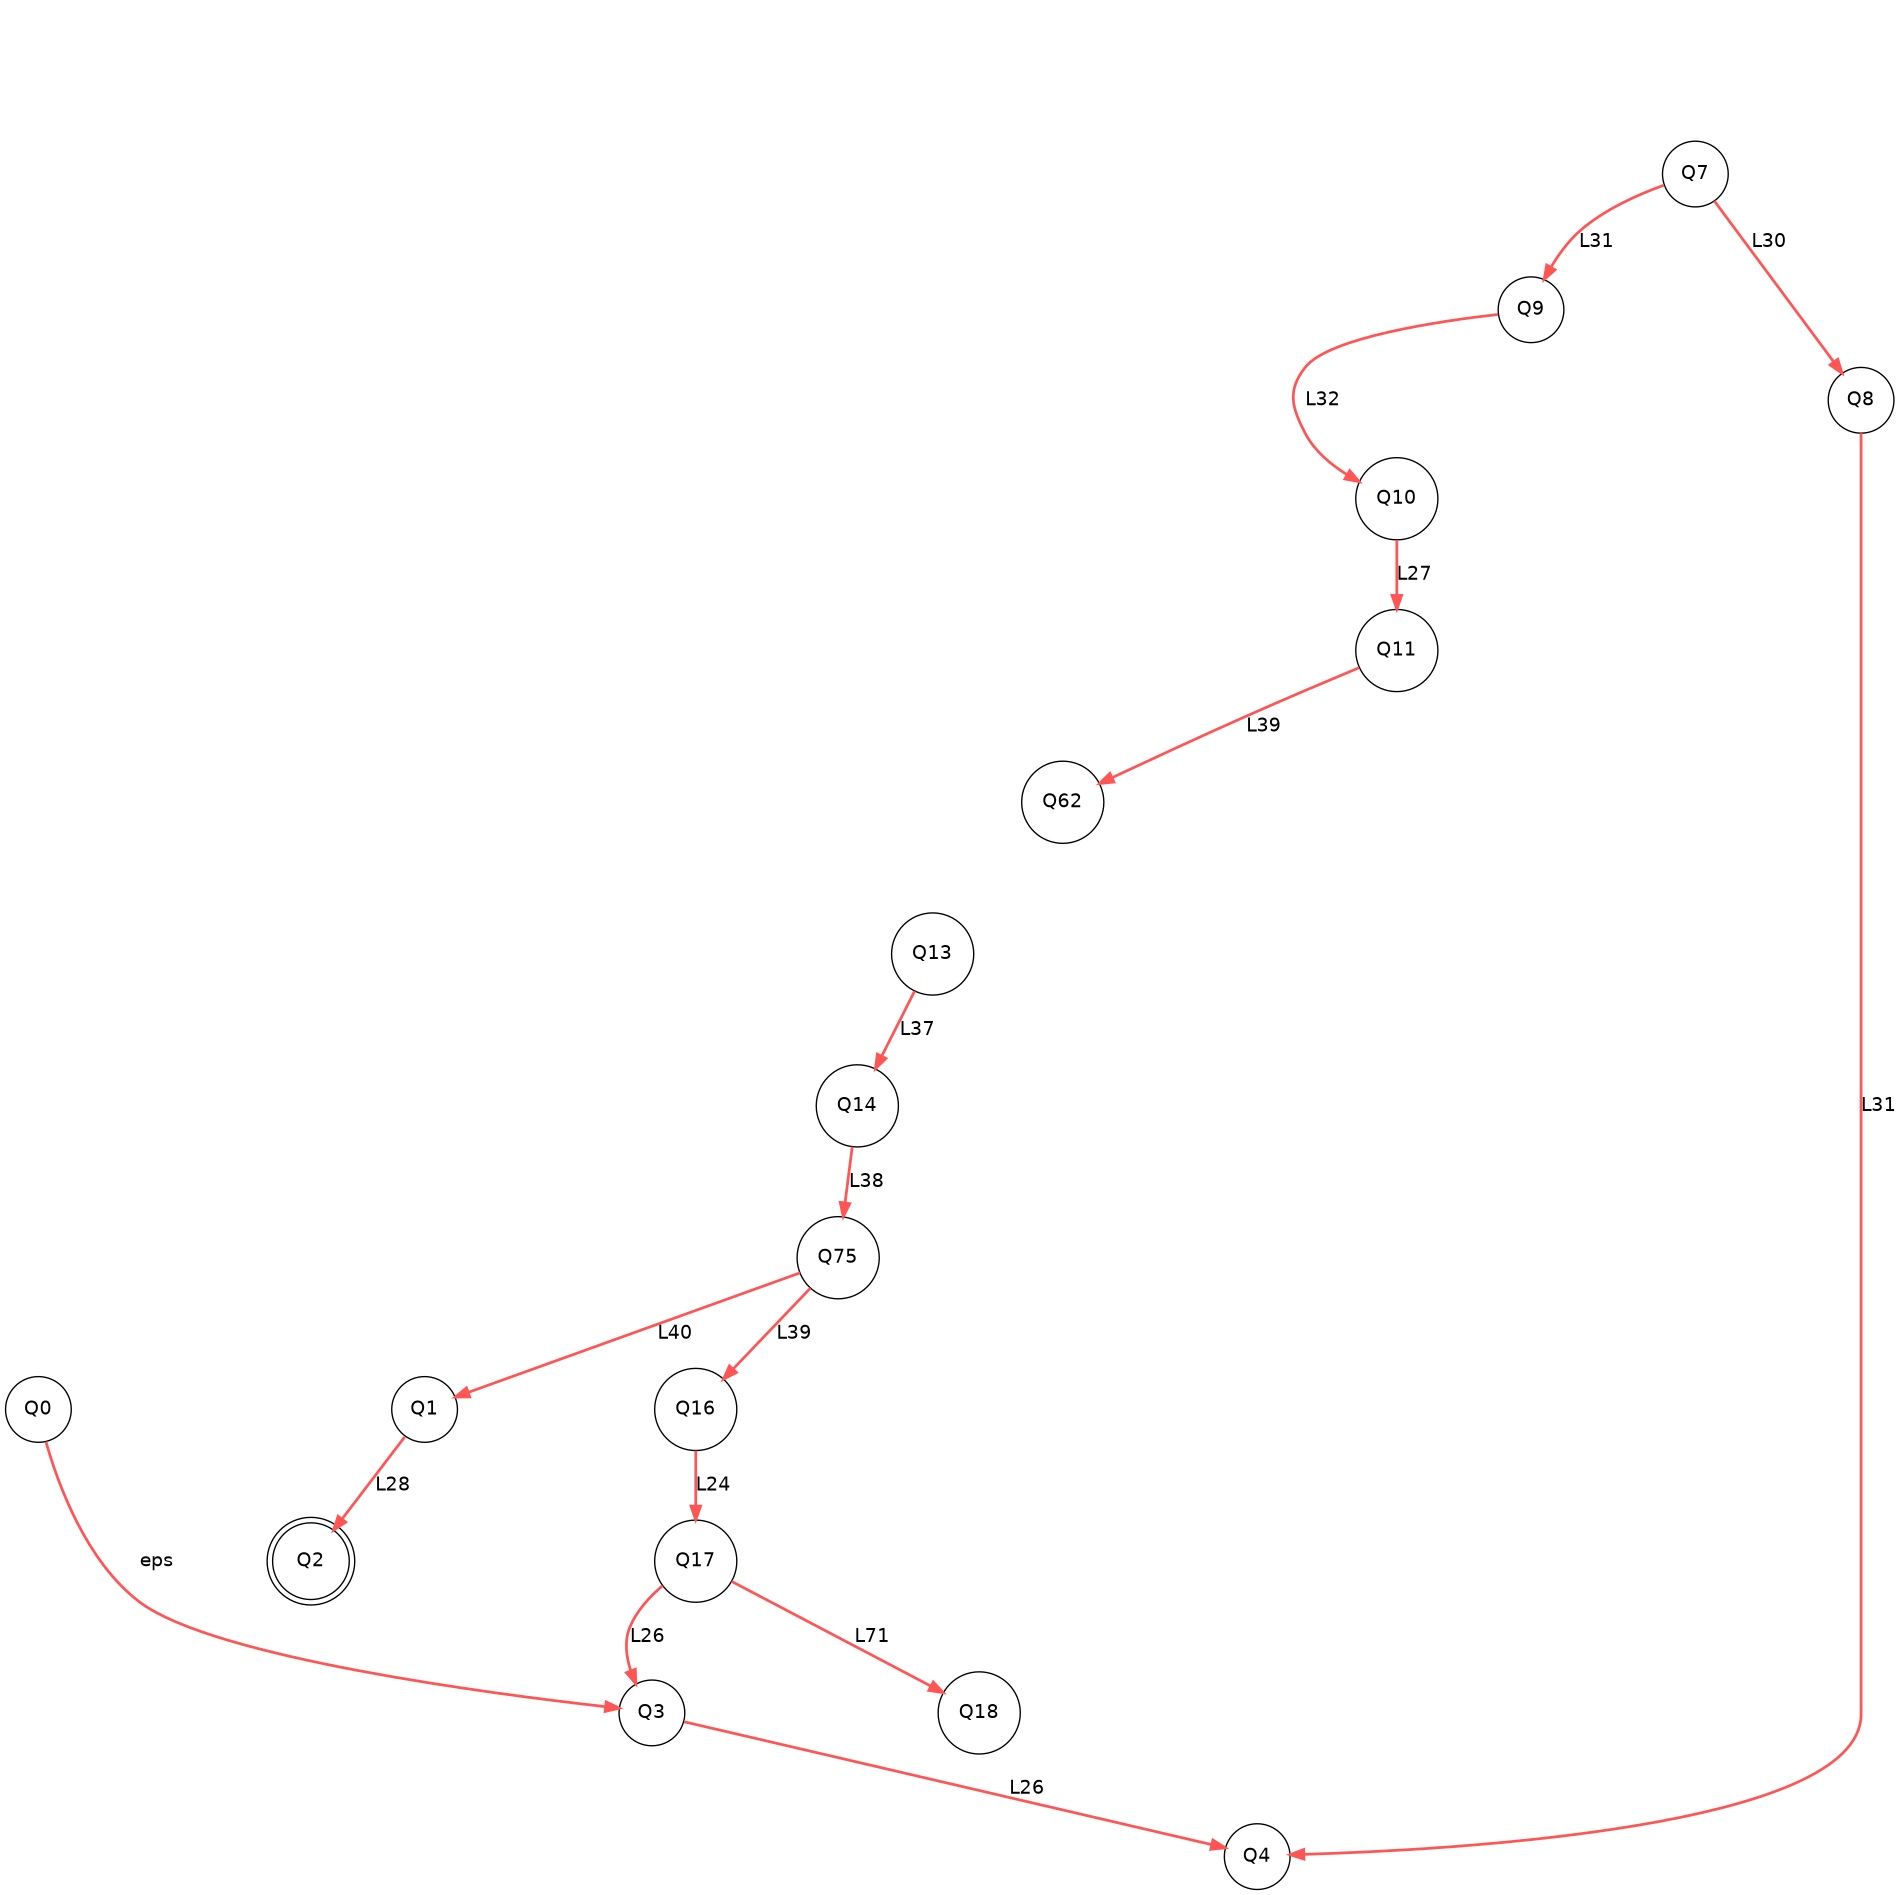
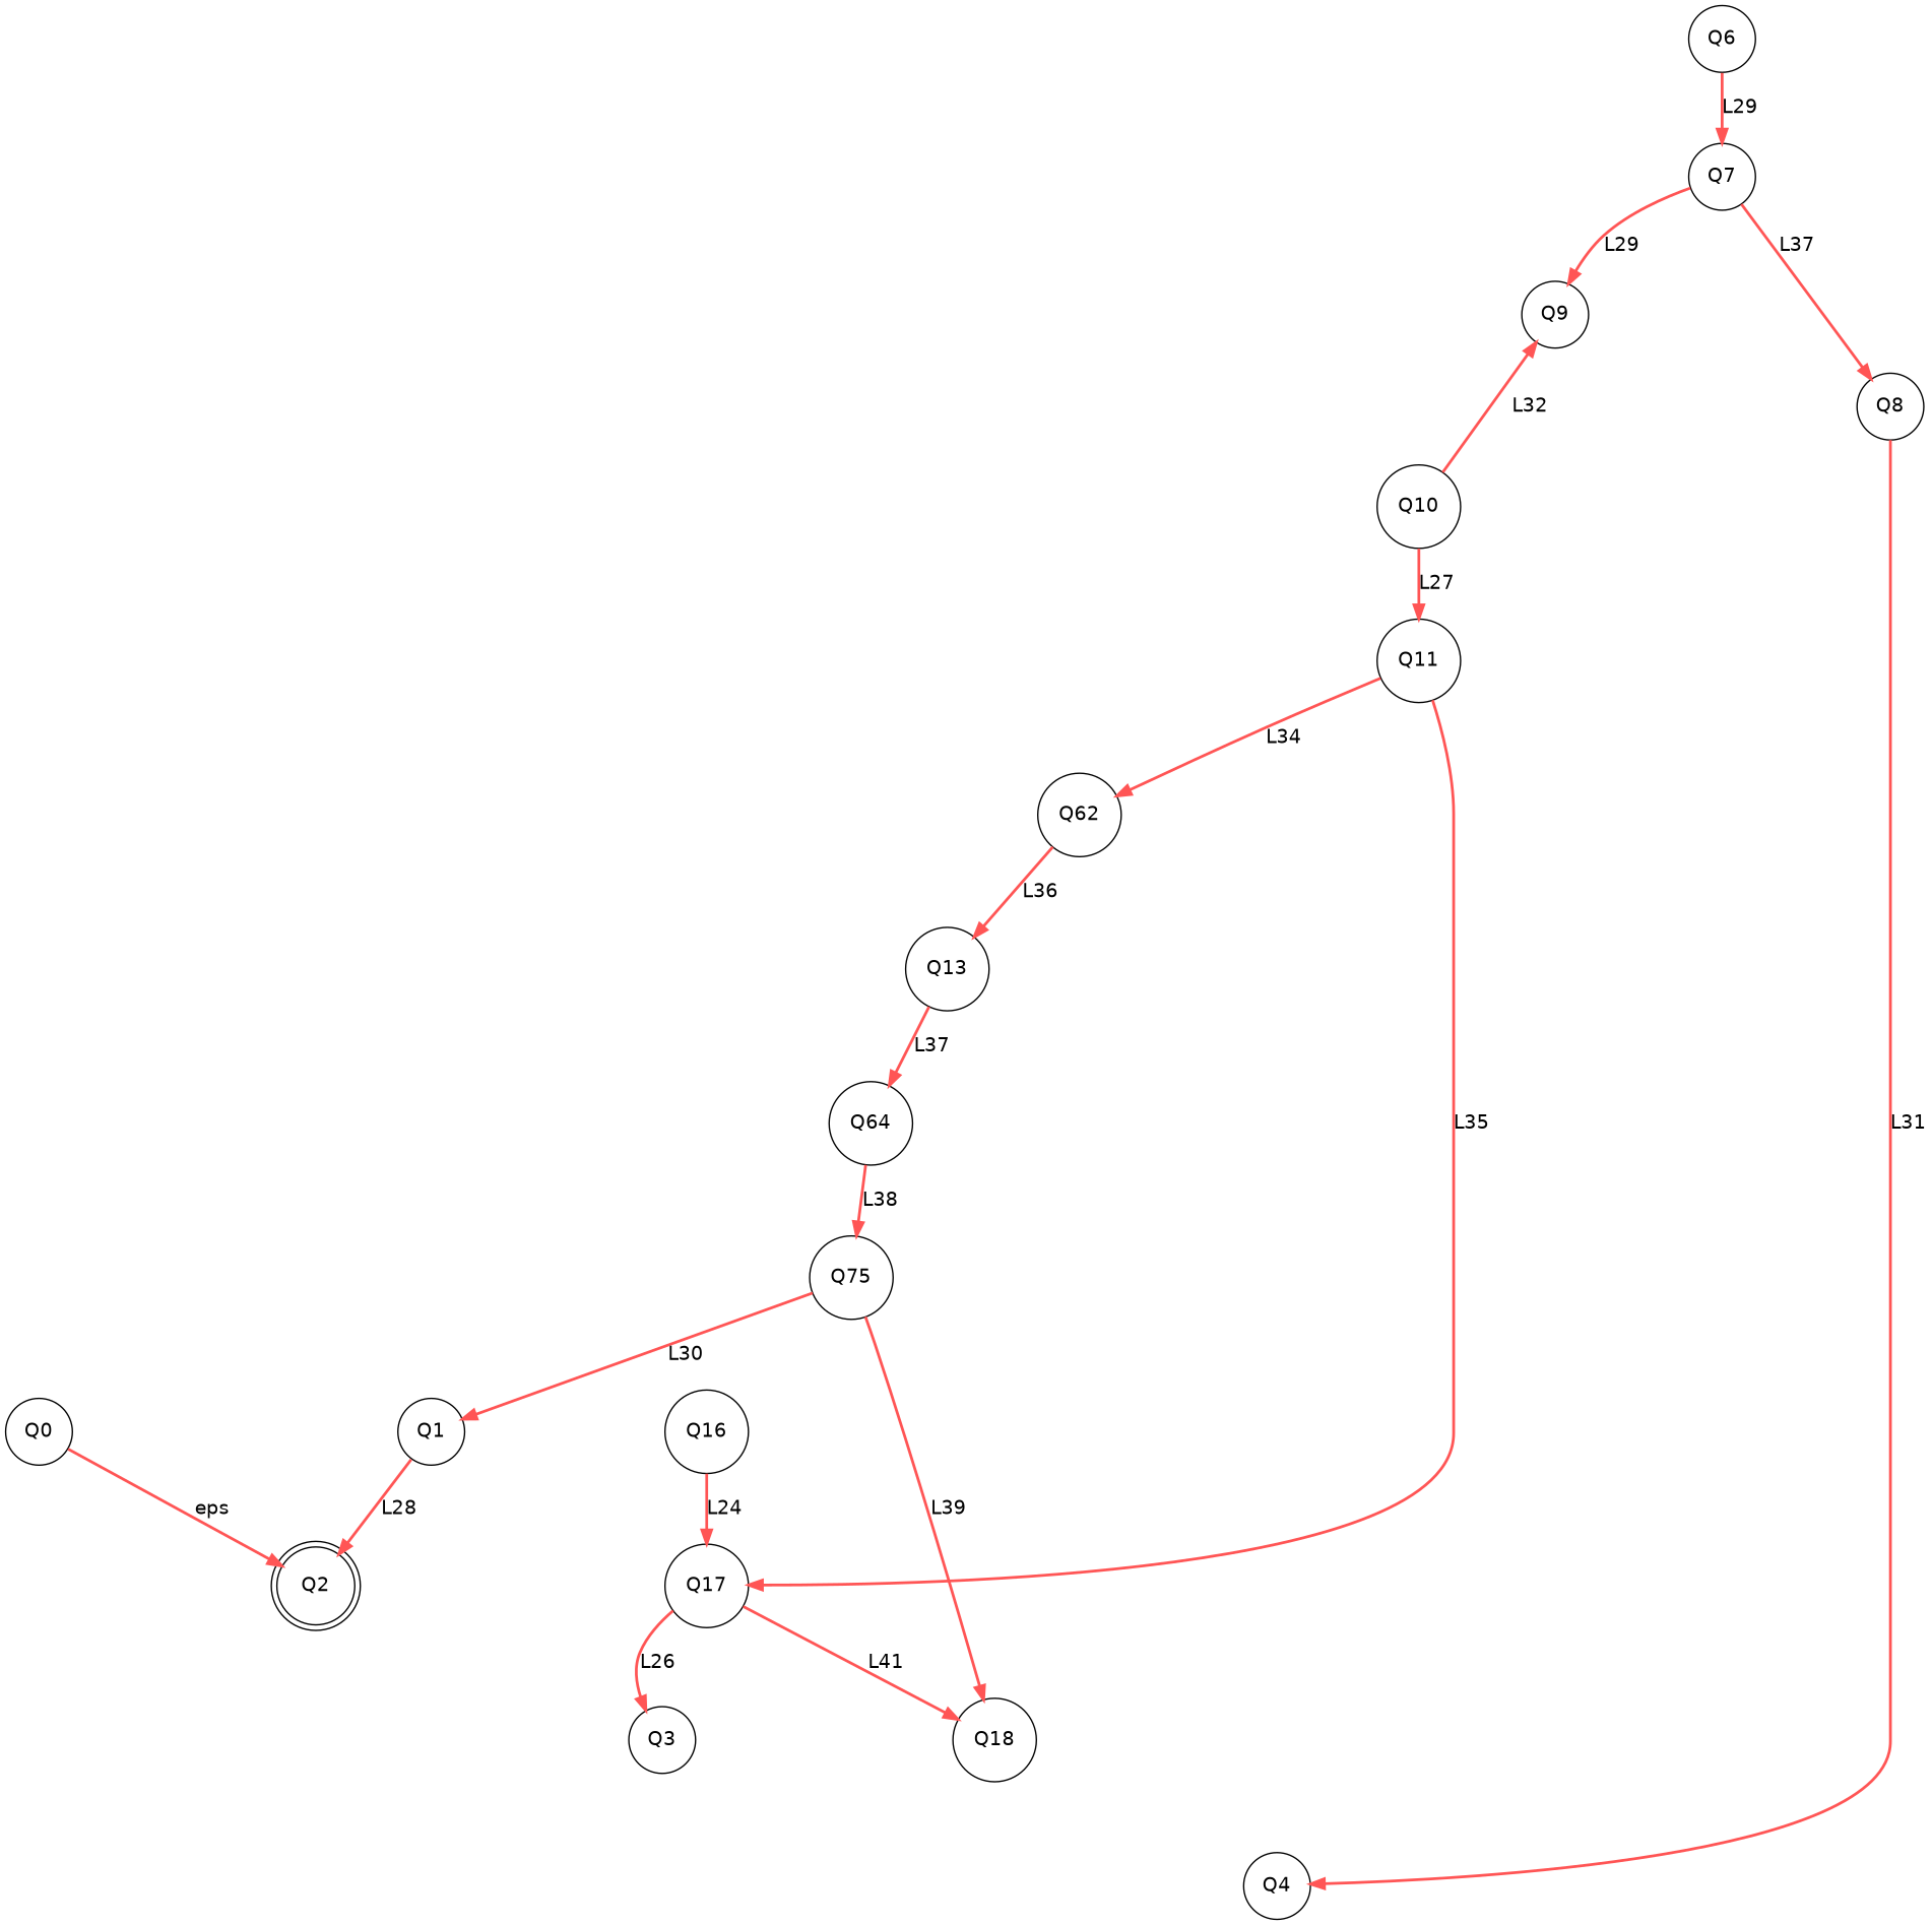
  digraph {
    fontname="DejaVu Sans"
    nodesep=2.0
    node [fontname="DejaVu Sans" shape=circle]
    edge [color="#ff5555" fontname="DejaVu Sans" style=bold]
    Q0
    Q3
    Q4
    Q2 [peripheries=2]
    Q1
+   Q6
    Q7
    Q8
    Q9
    Q10
    Q11
    n12 [label=Q62]
    Q17
    Q13
    Q18
-   Q14
+   Q14 [label=Q64]
    n17 [label=Q75]
    Q16
-   Q0 -> Q3 [label=eps]
-   Q3 -> Q4 [label=L26]
+   Q0 -> Q2 [label=eps]
    Q1 -> Q2 [label=L28]
-   Q7 -> Q8 [label=L30]
-   Q7 -> Q9 [label=L31]
+   Q6 -> Q7 [label=L29]
+   Q7 -> Q8 [label=L37]
+   Q7 -> Q9 [label=L29]
    Q8 -> Q4 [label=L31]
-   Q9 -> Q10 [label=L32]
+   Q10 -> Q9 [label=L32]
    Q10 -> Q11 [label=L27]
-   Q11 -> n12 [label=L39]
+   Q11 -> n12 [label=L34]
+   Q11 -> Q17 [label=L35]
+   n12 -> Q13 [label=L36]
    Q17 -> Q3 [label=L26]
-   Q17 -> Q18 [label=L71]
+   Q17 -> Q18 [label=L41]
    Q13 -> Q14 [label=L37]
    Q14 -> n17 [label=L38]
-   n17 -> Q1 [label=L40]
-   n17 -> Q16 [label=L39]
+   n17 -> Q1 [label=L30]
+   n17 -> Q18 [label=L39]
    Q16 -> Q17 [label=L24]
  }
